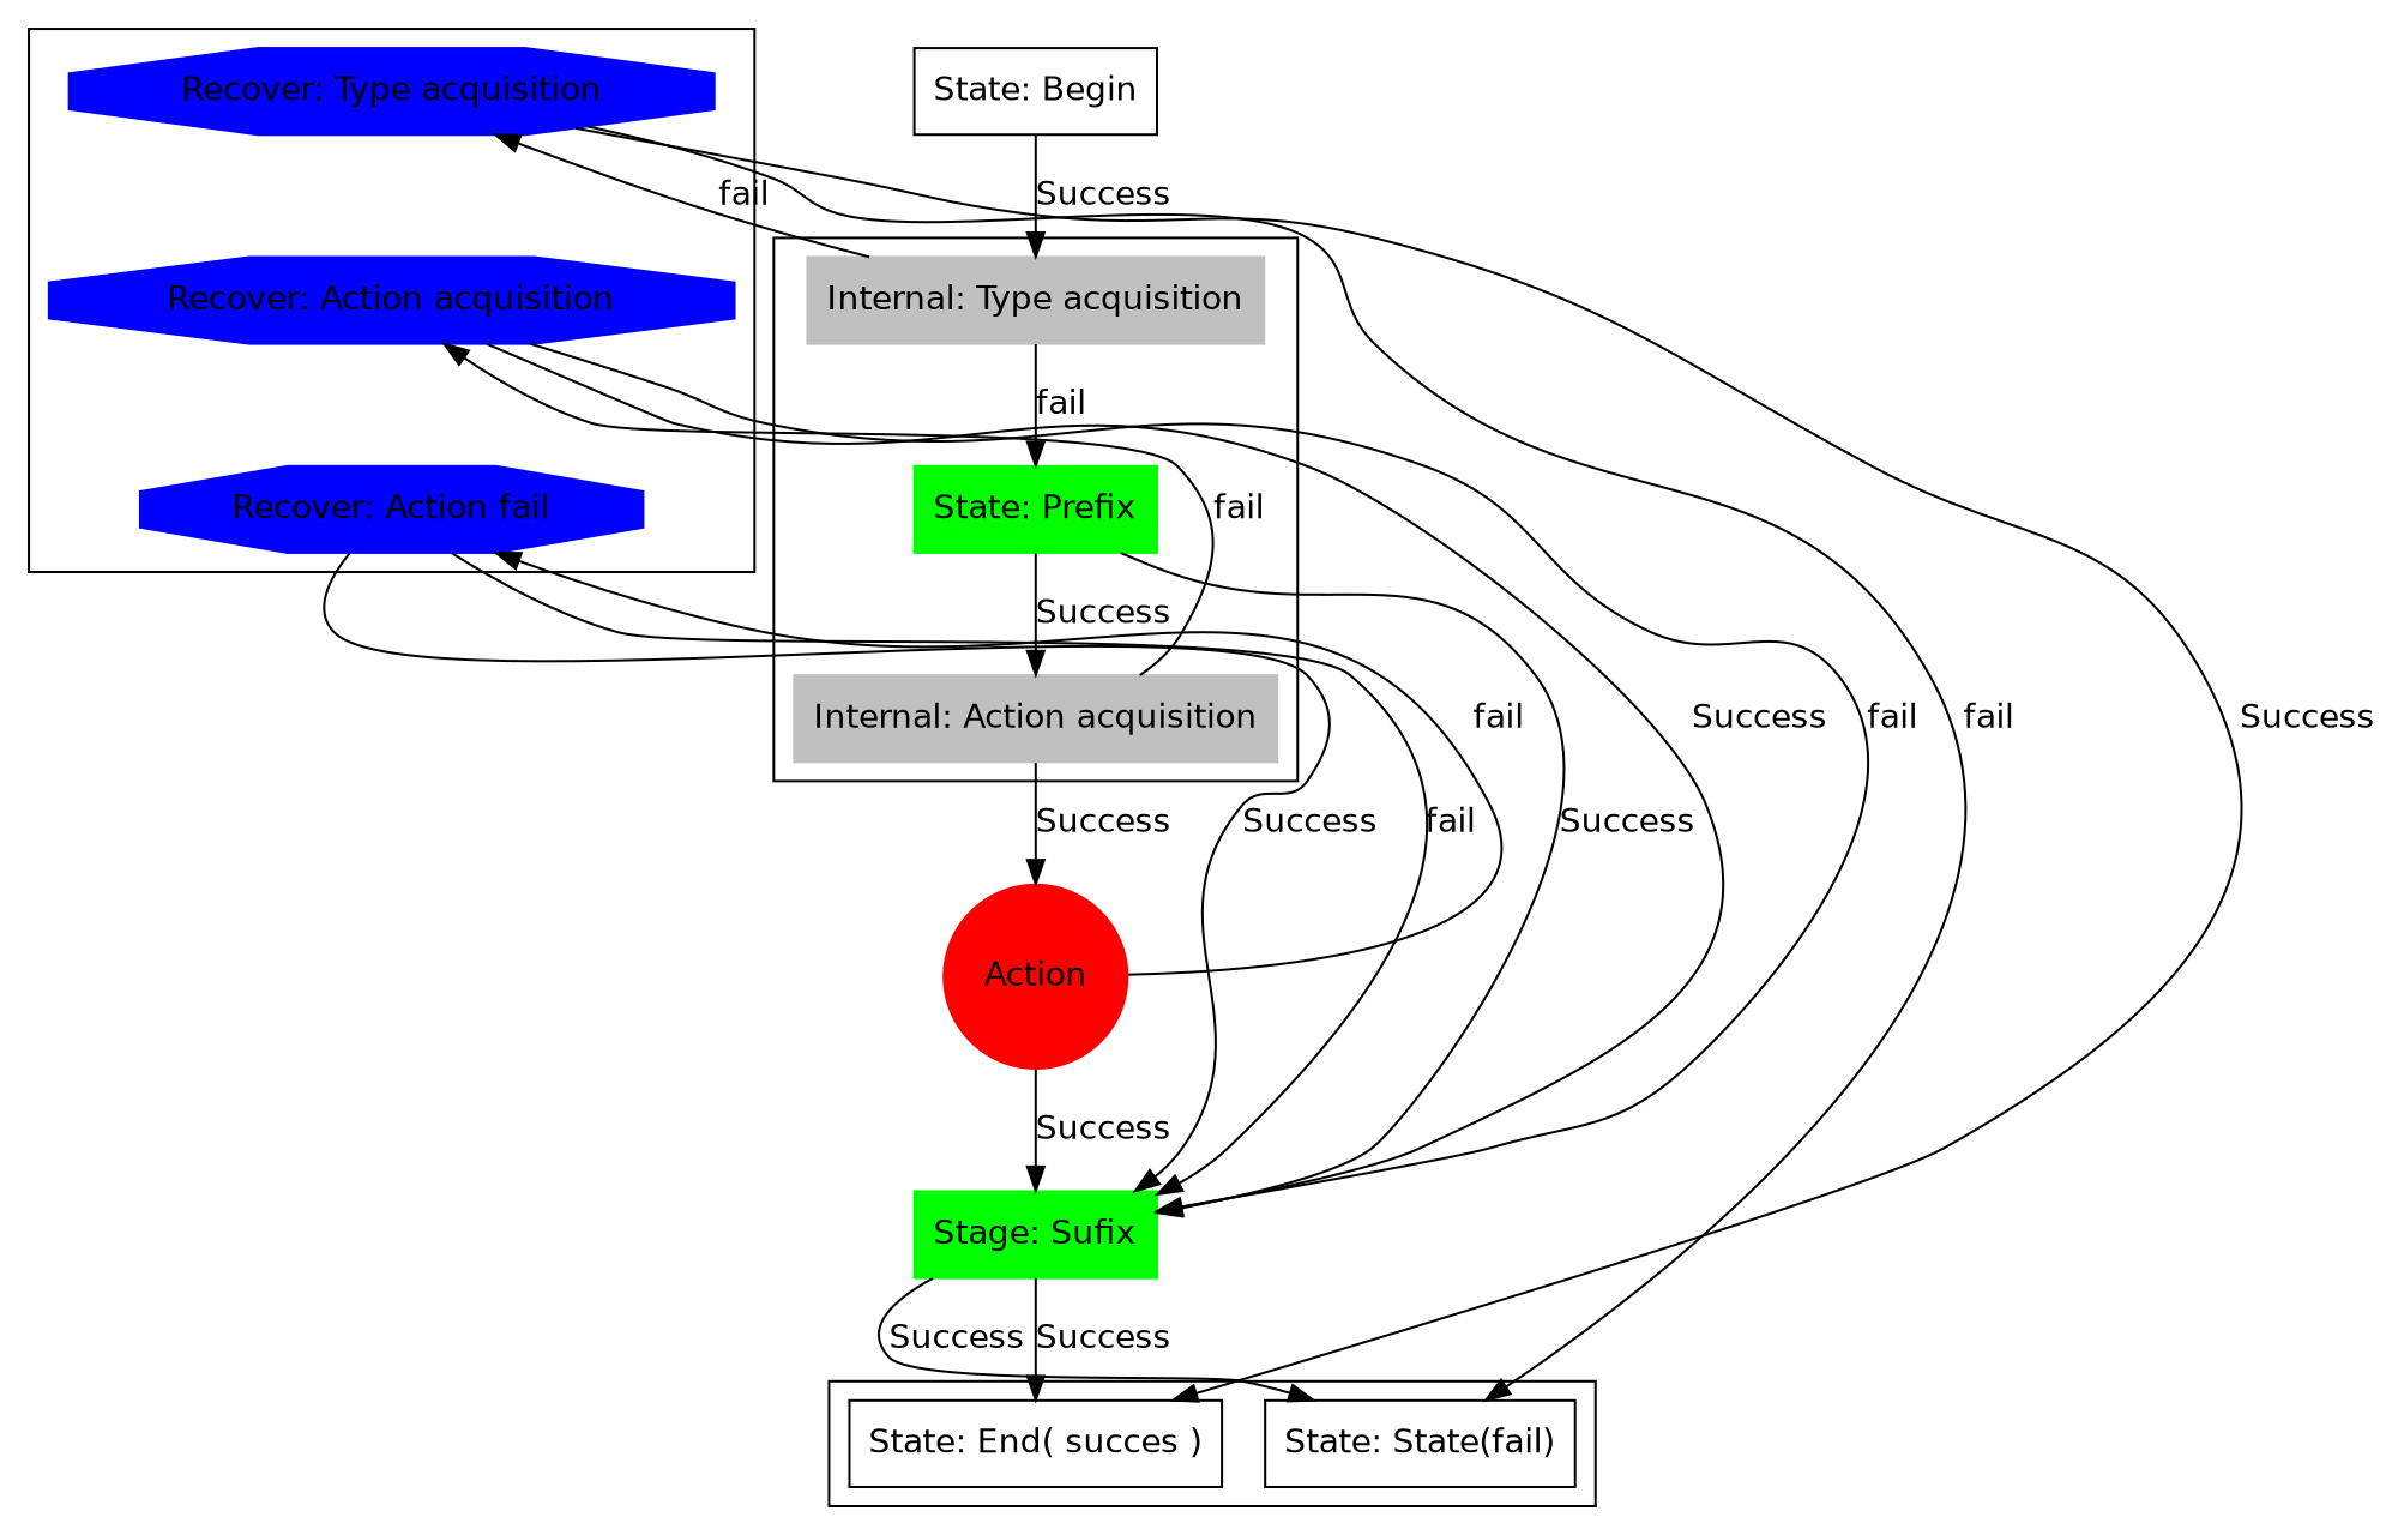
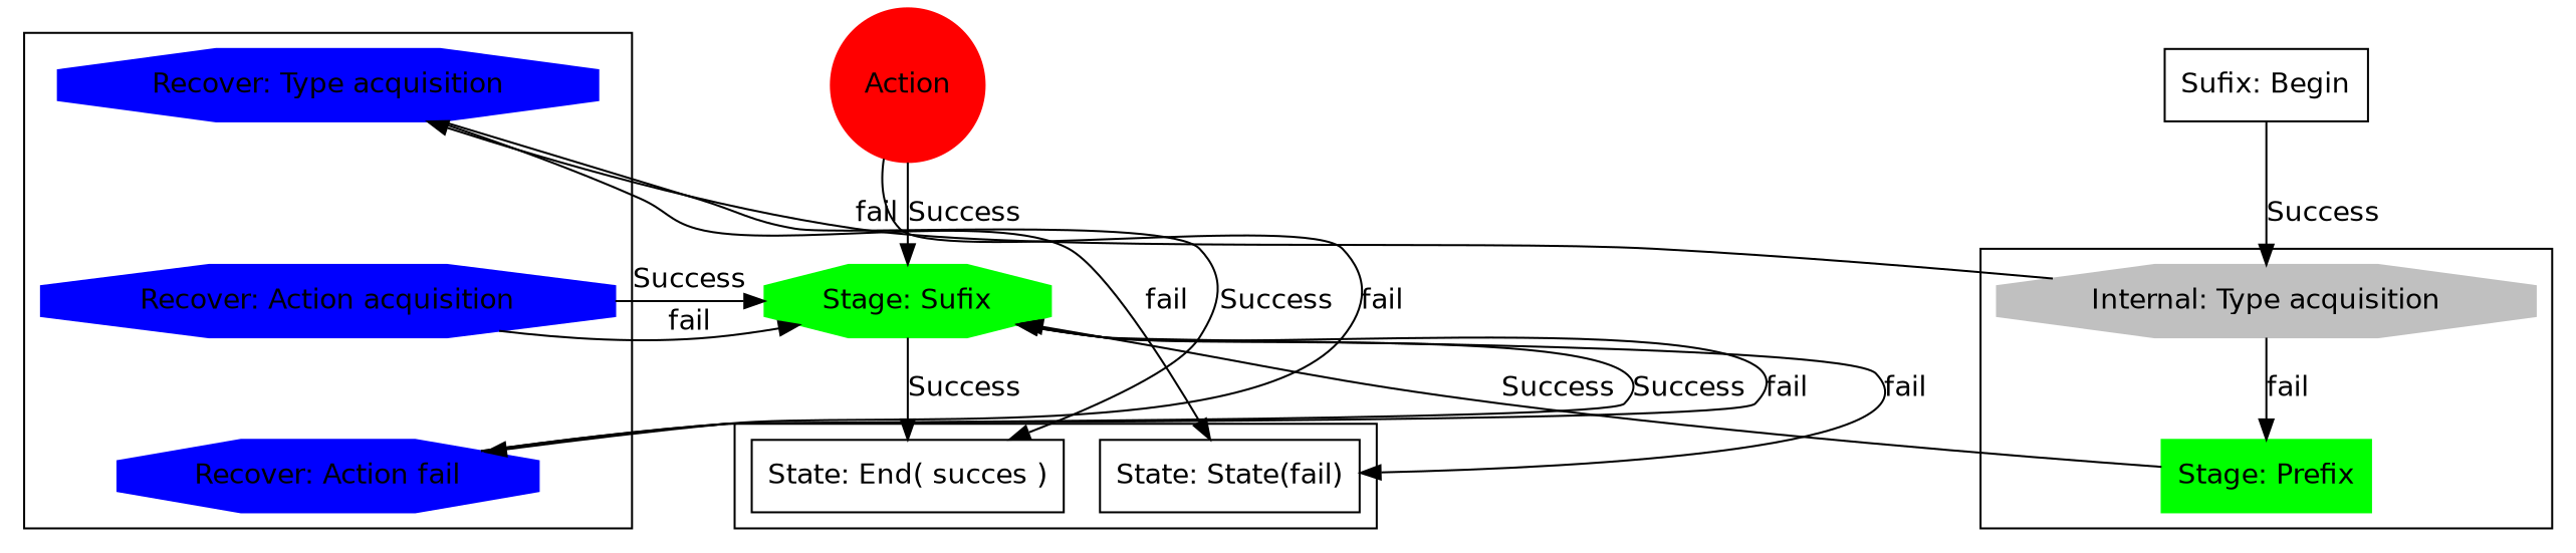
  digraph {
    fontname="DejaVu Sans"
    node [fontname="DejaVu Sans" shape=box style=filled]
    edge [dir=forward fontname="DejaVu Sans" constraint=false]
-   n1 [color=green label="State: Prefix"]
-   n2 [color=gray label="Internal: Type acquisition"]
-   n3 [color=gray label="Internal: Action acquisition"]
+   n1 [color=green label="Stage: Prefix"]
+   n2 [color=gray label="Internal: Type acquisition" shape=octagon]
    n4 [color=blue label="Recover: Action fail" shape=octagon]
    n5 [color=blue label="Recover: Type acquisition" shape=octagon]
    n6 [color=blue label="Recover: Action acquisition" shape=octagon]
    n7 [label="State: State(fail)" style=""]
    n8 [label="State: End( succes )" style=""]
-   n9 [color=green label="Stage: Sufix"]
+   n9 [color=green label="Stage: Sufix" shape=octagon]
    n10 [color=red label=Action shape=circle]
-   n11 [label="State: Begin" style=""]
+   n11 [label="Sufix: Begin" style=""]
    subgraph cluster_1 {
      rankdir=TB
      n1
      n2
-     n3
    }
    subgraph cluster_2 {
      rank=TB
      n4
      n5
      n6
    }
    subgraph cluster_3 {
      rankdir=TB
      n7
      n8
    }
-   n1 -> n3 [label=Success constraint=""]
    n1 -> n9 [label=Success]
    n2 -> n1 [label=fail constraint=""]
    n2 -> n5 [label=fail]
-   n3 -> n6 [label=fail]
-   n3 -> n10 [label=Success constraint=""]
    n4 -> n9 [label=Success]
    n4 -> n9 [label=fail]
    n5 -> n6 [style=invis constraint=""]
    n5 -> n7 [label=fail]
    n5 -> n8 [label=Success]
    n6 -> n4 [style=invis constraint=""]
    n6 -> n9 [label=Success]
    n6 -> n9 [label=fail]
-   n9 -> n7 [label=Success]
+   n9 -> n7 [label=fail]
    n9 -> n8 [label=Success constraint=""]
    n10 -> n4 [label=fail]
    n10 -> n9 [label=Success constraint=""]
    n11 -> n2 [label=Success constraint=""]
  }
